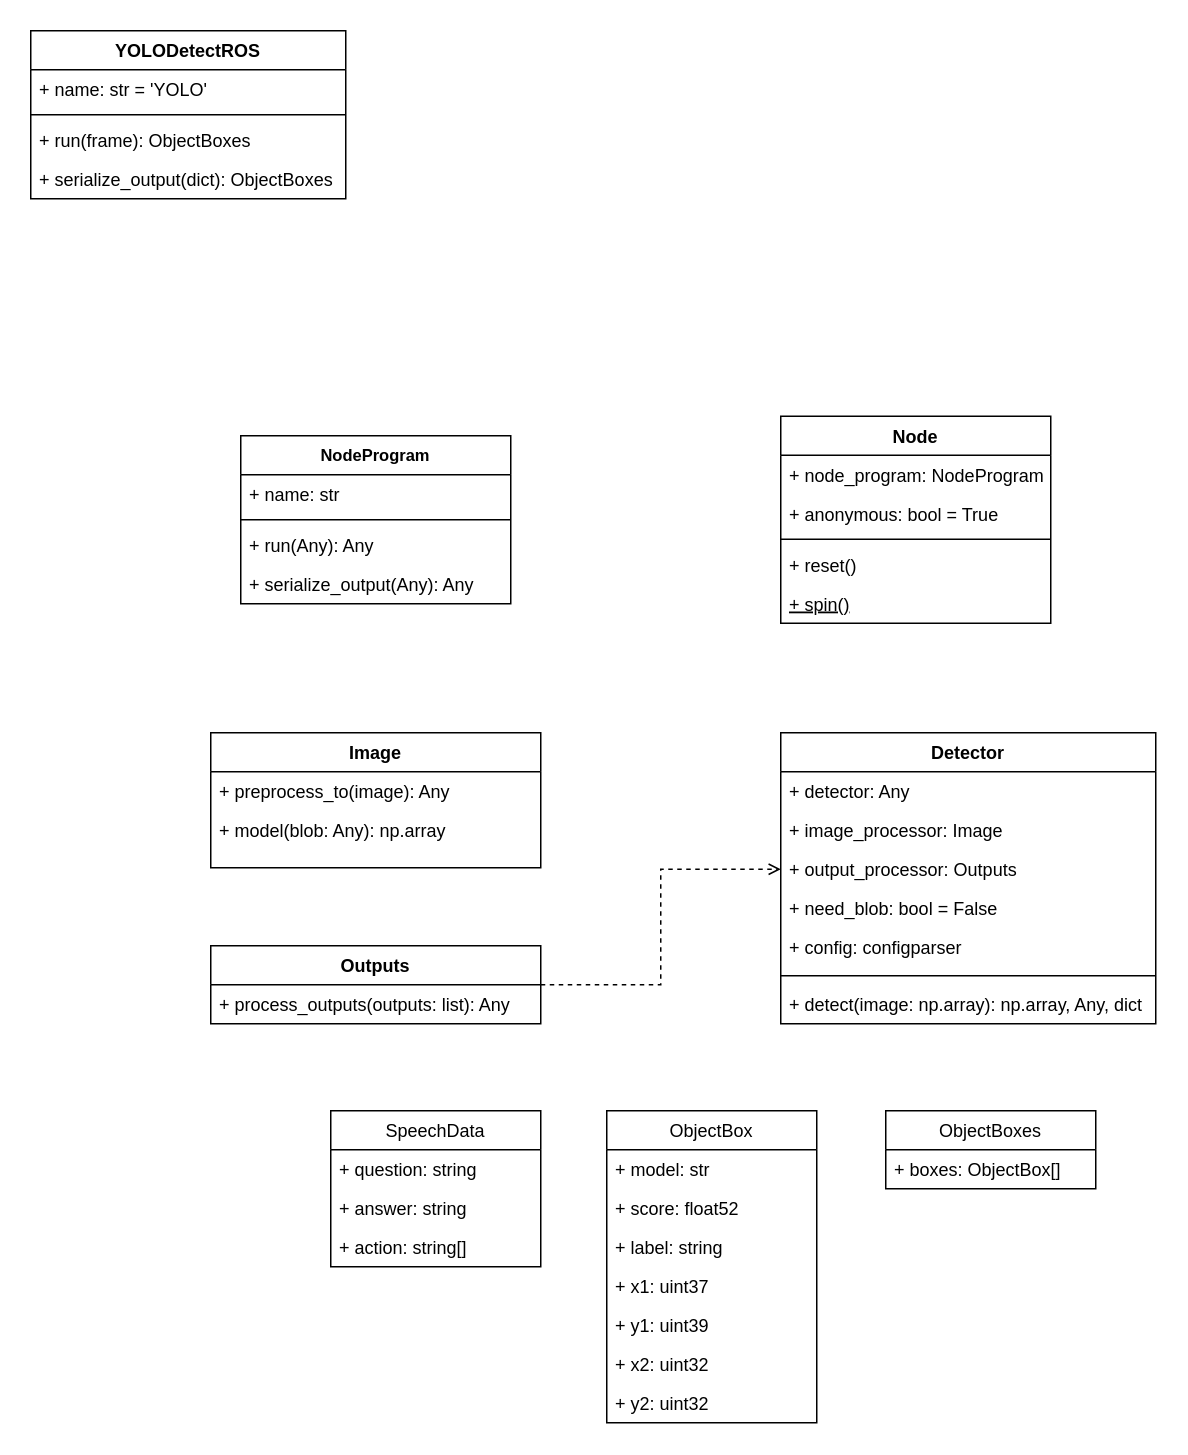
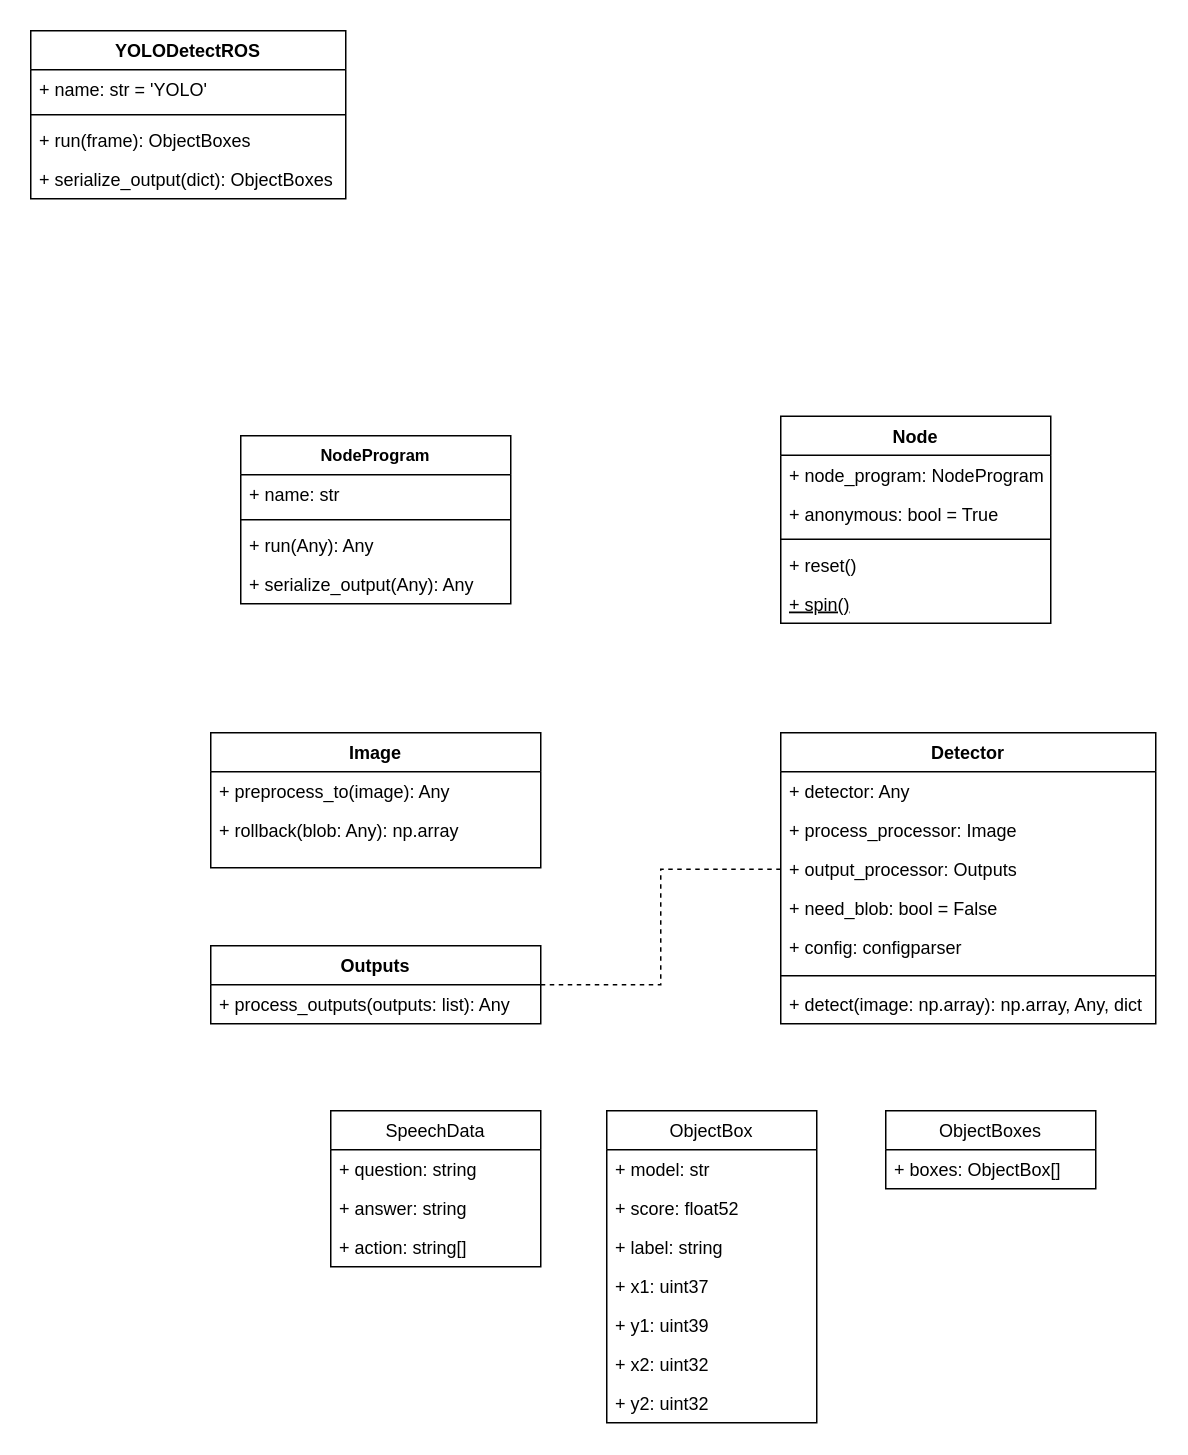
  <mxCell id="0" />
  <mxCell id="1" parent="0" />
  <mxCell id="2" value="Detector" style="swimlane;fontStyle=1;align=center;verticalAlign=top;childLayout=stackLayout;horizontal=1;startSize=26;horizontalStack=0;resizeParent=1;resizeParentMax=0;resizeLast=0;collapsible=1;marginBottom=0;" parent="1" vertex="1"><mxGeometry x="520" y="488" width="250" height="194" as="geometry" /></mxCell>
  <mxCell id="3" value="+ detector: Any" style="text;strokeColor=none;fillColor=none;align=left;verticalAlign=top;spacingLeft=4;spacingRight=4;overflow=hidden;rotatable=0;points=[[0,0.5],[1,0.5]];portConstraint=eastwest;" parent="2" vertex="1"><mxGeometry y="26" width="250" height="26" as="geometry" /></mxCell>
- <mxCell id="4" value="+ image_processor: Image" style="text;strokeColor=none;fillColor=none;align=left;verticalAlign=top;spacingLeft=4;spacingRight=4;overflow=hidden;rotatable=0;points=[[0,0.5],[1,0.5]];portConstraint=eastwest;" parent="2" vertex="1"><mxGeometry y="52" width="250" height="26" as="geometry" /></mxCell>
+ <mxCell id="4" value="+ process_processor: Image" style="text;strokeColor=none;fillColor=none;align=left;verticalAlign=top;spacingLeft=4;spacingRight=4;overflow=hidden;rotatable=0;points=[[0,0.5],[1,0.5]];portConstraint=eastwest;" parent="2" vertex="1"><mxGeometry y="52" width="250" height="26" as="geometry" /></mxCell>
  <mxCell id="5" value="+ output_processor: Outputs" style="text;strokeColor=none;fillColor=none;align=left;verticalAlign=top;spacingLeft=4;spacingRight=4;overflow=hidden;rotatable=0;points=[[0,0.5],[1,0.5]];portConstraint=eastwest;fontSize=12;" parent="2" vertex="1"><mxGeometry y="78" width="250" height="26" as="geometry" /></mxCell>
  <mxCell id="6" value="+ need_blob: bool = False" style="text;strokeColor=none;fillColor=none;align=left;verticalAlign=top;spacingLeft=4;spacingRight=4;overflow=hidden;rotatable=0;points=[[0,0.5],[1,0.5]];portConstraint=eastwest;" parent="2" vertex="1"><mxGeometry y="104" width="250" height="26" as="geometry" /></mxCell>
  <mxCell id="7" value="+ config: configparser" style="text;strokeColor=none;fillColor=none;align=left;verticalAlign=top;spacingLeft=4;spacingRight=4;overflow=hidden;rotatable=0;points=[[0,0.5],[1,0.5]];portConstraint=eastwest;fontSize=12;" parent="2" vertex="1"><mxGeometry y="130" width="250" height="26" as="geometry" /></mxCell>
  <mxCell id="8" value="" style="line;strokeWidth=1;fillColor=none;align=left;verticalAlign=middle;spacingTop=-1;spacingLeft=3;spacingRight=3;rotatable=0;labelPosition=right;points=[];portConstraint=eastwest;" parent="2" vertex="1"><mxGeometry y="156" width="250" height="12" as="geometry" /></mxCell>
  <mxCell id="9" value="+ detect(image: np.array): np.array, Any, dict" style="text;strokeColor=none;fillColor=none;align=left;verticalAlign=top;spacingLeft=4;spacingRight=4;overflow=hidden;rotatable=0;points=[[0,0.5],[1,0.5]];portConstraint=eastwest;" parent="2" vertex="1"><mxGeometry y="168" width="250" height="26" as="geometry" /></mxCell>
  <mxCell id="10" value="Image" style="swimlane;fontStyle=1;align=center;verticalAlign=top;childLayout=stackLayout;horizontal=1;startSize=26;horizontalStack=0;resizeParent=1;resizeLast=0;collapsible=1;marginBottom=0;rounded=0;shadow=0;strokeWidth=1;" parent="1" vertex="1"><mxGeometry x="140" y="488" width="220" height="90" as="geometry"><mxRectangle x="130" y="380" width="160" height="26" as="alternateBounds" /></mxGeometry></mxCell>
  <mxCell id="11" value="+ preprocess_to(image): Any" style="text;align=left;verticalAlign=top;spacingLeft=4;spacingRight=4;overflow=hidden;rotatable=0;points=[[0,0.5],[1,0.5]];portConstraint=eastwest;fontStyle=0" parent="10" vertex="1"><mxGeometry y="26" width="220" height="26" as="geometry" /></mxCell>
- <mxCell id="12" value="+ model(blob: Any): np.array" style="text;align=left;verticalAlign=top;spacingLeft=4;spacingRight=4;overflow=hidden;rotatable=0;points=[[0,0.5],[1,0.5]];portConstraint=eastwest;" parent="10" vertex="1"><mxGeometry y="52" width="220" height="26" as="geometry" /></mxCell>
- <mxCell id="13" style="edgeStyle=orthogonalEdgeStyle;rounded=0;orthogonalLoop=1;jettySize=auto;html=1;entryX=0;entryY=0.5;entryDx=0;entryDy=0;dashed=1;endArrow=open;endFill=0;fontSize=11;" parent="1" source="14" target="5" edge="1"><mxGeometry relative="1" as="geometry"><Array as="points"><mxPoint x="440" y="656" /><mxPoint x="440" y="579" /></Array></mxGeometry></mxCell>
+ <mxCell id="12" value="+ rollback(blob: Any): np.array" style="text;align=left;verticalAlign=top;spacingLeft=4;spacingRight=4;overflow=hidden;rotatable=0;points=[[0,0.5],[1,0.5]];portConstraint=eastwest;" parent="10" vertex="1"><mxGeometry y="52" width="220" height="26" as="geometry" /></mxCell>
+ <mxCell id="13" style="edgeStyle=orthogonalEdgeStyle;rounded=0;orthogonalLoop=1;jettySize=auto;html=1;entryX=0;entryY=0.5;entryDx=0;entryDy=0;dashed=1;endArrow=none;endFill=0;fontSize=11;" parent="1" source="14" target="5" edge="1"><mxGeometry relative="1" as="geometry"><Array as="points"><mxPoint x="440" y="656" /><mxPoint x="440" y="579" /></Array></mxGeometry></mxCell>
  <mxCell id="14" value="Outputs" style="swimlane;fontStyle=1;align=center;verticalAlign=top;childLayout=stackLayout;horizontal=1;startSize=26;horizontalStack=0;resizeParent=1;resizeParentMax=0;resizeLast=0;collapsible=1;marginBottom=0;fontSize=12;" parent="1" vertex="1"><mxGeometry x="140" y="630" width="220" height="52" as="geometry" /></mxCell>
  <mxCell id="15" value="+ process_outputs(outputs: list): Any" style="text;strokeColor=none;fillColor=none;align=left;verticalAlign=top;spacingLeft=4;spacingRight=4;overflow=hidden;rotatable=0;points=[[0,0.5],[1,0.5]];portConstraint=eastwest;" parent="14" vertex="1"><mxGeometry y="26" width="220" height="26" as="geometry" /></mxCell>
  <mxCell id="16" value="NodeProgram" style="swimlane;fontStyle=1;align=center;verticalAlign=top;childLayout=stackLayout;horizontal=1;startSize=26;horizontalStack=0;resizeParent=1;resizeParentMax=0;resizeLast=0;collapsible=1;marginBottom=0;fontSize=11;" parent="1" vertex="1"><mxGeometry x="160" y="290" width="180" height="112" as="geometry" /></mxCell>
  <mxCell id="17" value="+ name: str" style="text;strokeColor=none;fillColor=none;align=left;verticalAlign=top;spacingLeft=4;spacingRight=4;overflow=hidden;rotatable=0;points=[[0,0.5],[1,0.5]];portConstraint=eastwest;" parent="16" vertex="1"><mxGeometry y="26" width="180" height="26" as="geometry" /></mxCell>
  <mxCell id="18" value="" style="line;strokeWidth=1;fillColor=none;align=left;verticalAlign=middle;spacingTop=-1;spacingLeft=3;spacingRight=3;rotatable=0;labelPosition=right;points=[];portConstraint=eastwest;" parent="16" vertex="1"><mxGeometry y="52" width="180" height="8" as="geometry" /></mxCell>
  <mxCell id="19" value="+ run(Any): Any" style="text;strokeColor=none;fillColor=none;align=left;verticalAlign=top;spacingLeft=4;spacingRight=4;overflow=hidden;rotatable=0;points=[[0,0.5],[1,0.5]];portConstraint=eastwest;" vertex="1" parent="16"><mxGeometry y="60" width="180" height="26" as="geometry" /></mxCell>
  <mxCell id="20" value="+ serialize_output(Any): Any" style="text;strokeColor=none;fillColor=none;align=left;verticalAlign=top;spacingLeft=4;spacingRight=4;overflow=hidden;rotatable=0;points=[[0,0.5],[1,0.5]];portConstraint=eastwest;" parent="16" vertex="1"><mxGeometry y="86" width="180" height="26" as="geometry" /></mxCell>
  <mxCell id="21" value="ObjectBox" style="swimlane;fontStyle=0;childLayout=stackLayout;horizontal=1;startSize=26;fillColor=none;horizontalStack=0;resizeParent=1;resizeParentMax=0;resizeLast=0;collapsible=1;marginBottom=0;fontSize=12;" parent="1" vertex="1"><mxGeometry x="404" y="740" width="140" height="208" as="geometry" /></mxCell>
  <mxCell id="22" value="+ model: str" style="text;strokeColor=none;fillColor=none;align=left;verticalAlign=top;spacingLeft=4;spacingRight=4;overflow=hidden;rotatable=0;points=[[0,0.5],[1,0.5]];portConstraint=eastwest;" parent="21" vertex="1"><mxGeometry y="26" width="140" height="26" as="geometry" /></mxCell>
  <mxCell id="23" value="+ score: float52" style="text;strokeColor=none;fillColor=none;align=left;verticalAlign=top;spacingLeft=4;spacingRight=4;overflow=hidden;rotatable=0;points=[[0,0.5],[1,0.5]];portConstraint=eastwest;" parent="21" vertex="1"><mxGeometry y="52" width="140" height="26" as="geometry" /></mxCell>
  <mxCell id="24" value="+ label: string" style="text;strokeColor=none;fillColor=none;align=left;verticalAlign=top;spacingLeft=4;spacingRight=4;overflow=hidden;rotatable=0;points=[[0,0.5],[1,0.5]];portConstraint=eastwest;" parent="21" vertex="1"><mxGeometry y="78" width="140" height="26" as="geometry" /></mxCell>
  <mxCell id="25" value="+ x1: uint37" style="text;strokeColor=none;fillColor=none;align=left;verticalAlign=top;spacingLeft=4;spacingRight=4;overflow=hidden;rotatable=0;points=[[0,0.5],[1,0.5]];portConstraint=eastwest;" parent="21" vertex="1"><mxGeometry y="104" width="140" height="26" as="geometry" /></mxCell>
  <mxCell id="26" value="+ y1: uint39" style="text;strokeColor=none;fillColor=none;align=left;verticalAlign=top;spacingLeft=4;spacingRight=4;overflow=hidden;rotatable=0;points=[[0,0.5],[1,0.5]];portConstraint=eastwest;fontSize=12;" parent="21" vertex="1"><mxGeometry y="130" width="140" height="26" as="geometry" /></mxCell>
  <mxCell id="27" value="+ x2: uint32" style="text;strokeColor=none;fillColor=none;align=left;verticalAlign=top;spacingLeft=4;spacingRight=4;overflow=hidden;rotatable=0;points=[[0,0.5],[1,0.5]];portConstraint=eastwest;fontSize=12;" parent="21" vertex="1"><mxGeometry y="156" width="140" height="26" as="geometry" /></mxCell>
  <mxCell id="28" value="+ y2: uint32" style="text;strokeColor=none;fillColor=none;align=left;verticalAlign=top;spacingLeft=4;spacingRight=4;overflow=hidden;rotatable=0;points=[[0,0.5],[1,0.5]];portConstraint=eastwest;fontSize=12;" parent="21" vertex="1"><mxGeometry y="182" width="140" height="26" as="geometry" /></mxCell>
  <mxCell id="29" value="SpeechData" style="swimlane;fontStyle=0;childLayout=stackLayout;horizontal=1;startSize=26;fillColor=none;horizontalStack=0;resizeParent=1;resizeParentMax=0;resizeLast=0;collapsible=1;marginBottom=0;fontSize=12;" parent="1" vertex="1"><mxGeometry x="220" y="740" width="140" height="104" as="geometry" /></mxCell>
  <mxCell id="30" value="+ question: string" style="text;strokeColor=none;fillColor=none;align=left;verticalAlign=top;spacingLeft=4;spacingRight=4;overflow=hidden;rotatable=0;points=[[0,0.5],[1,0.5]];portConstraint=eastwest;fontSize=12;" parent="29" vertex="1"><mxGeometry y="26" width="140" height="26" as="geometry" /></mxCell>
  <mxCell id="31" value="+ answer: string" style="text;strokeColor=none;fillColor=none;align=left;verticalAlign=top;spacingLeft=4;spacingRight=4;overflow=hidden;rotatable=0;points=[[0,0.5],[1,0.5]];portConstraint=eastwest;" parent="29" vertex="1"><mxGeometry y="52" width="140" height="26" as="geometry" /></mxCell>
  <mxCell id="32" value="+ action: string[]" style="text;strokeColor=none;fillColor=none;align=left;verticalAlign=top;spacingLeft=4;spacingRight=4;overflow=hidden;rotatable=0;points=[[0,0.5],[1,0.5]];portConstraint=eastwest;" parent="29" vertex="1"><mxGeometry y="78" width="140" height="26" as="geometry" /></mxCell>
  <mxCell id="33" value="ObjectBoxes" style="swimlane;fontStyle=0;childLayout=stackLayout;horizontal=1;startSize=26;fillColor=none;horizontalStack=0;resizeParent=1;resizeParentMax=0;resizeLast=0;collapsible=1;marginBottom=0;" parent="1" vertex="1"><mxGeometry x="590" y="740" width="140" height="52" as="geometry" /></mxCell>
  <mxCell id="34" value="+ boxes: ObjectBox[]" style="text;strokeColor=none;fillColor=none;align=left;verticalAlign=top;spacingLeft=4;spacingRight=4;overflow=hidden;rotatable=0;points=[[0,0.5],[1,0.5]];portConstraint=eastwest;" parent="33" vertex="1"><mxGeometry y="26" width="140" height="26" as="geometry" /></mxCell>
  <mxCell id="35" value="Node" style="swimlane;fontStyle=1;align=center;verticalAlign=top;childLayout=stackLayout;horizontal=1;startSize=26;horizontalStack=0;resizeParent=1;resizeParentMax=0;resizeLast=0;collapsible=1;marginBottom=0;fontSize=12;" parent="1" vertex="1"><mxGeometry x="520" y="277" width="180" height="138" as="geometry" /></mxCell>
  <mxCell id="36" value="+ node_program: NodeProgram" style="text;strokeColor=none;fillColor=none;align=left;verticalAlign=top;spacingLeft=4;spacingRight=4;overflow=hidden;rotatable=0;points=[[0,0.5],[1,0.5]];portConstraint=eastwest;" parent="35" vertex="1"><mxGeometry y="26" width="180" height="26" as="geometry" /></mxCell>
  <mxCell id="37" value="+ anonymous: bool = True" style="text;strokeColor=none;fillColor=none;align=left;verticalAlign=top;spacingLeft=4;spacingRight=4;overflow=hidden;rotatable=0;points=[[0,0.5],[1,0.5]];portConstraint=eastwest;fontSize=12;" parent="35" vertex="1"><mxGeometry y="52" width="180" height="26" as="geometry" /></mxCell>
  <mxCell id="38" value="" style="line;strokeWidth=1;fillColor=none;align=left;verticalAlign=middle;spacingTop=-1;spacingLeft=3;spacingRight=3;rotatable=0;labelPosition=right;points=[];portConstraint=eastwest;" parent="35" vertex="1"><mxGeometry y="78" width="180" height="8" as="geometry" /></mxCell>
  <mxCell id="39" value="+ reset()" style="text;strokeColor=none;fillColor=none;align=left;verticalAlign=top;spacingLeft=4;spacingRight=4;overflow=hidden;rotatable=0;points=[[0,0.5],[1,0.5]];portConstraint=eastwest;fontStyle=0" parent="35" vertex="1"><mxGeometry y="86" width="180" height="26" as="geometry" /></mxCell>
  <mxCell id="40" value="+ spin()" style="text;strokeColor=none;fillColor=none;align=left;verticalAlign=top;spacingLeft=4;spacingRight=4;overflow=hidden;rotatable=0;points=[[0,0.5],[1,0.5]];portConstraint=eastwest;fontSize=12;fontStyle=4" parent="35" vertex="1"><mxGeometry y="112" width="180" height="26" as="geometry" /></mxCell>
  <mxCell id="41" value="YOLODetectROS" style="swimlane;fontStyle=1;align=center;verticalAlign=top;childLayout=stackLayout;horizontal=1;startSize=26;horizontalStack=0;resizeParent=1;resizeParentMax=0;resizeLast=0;collapsible=1;marginBottom=0;" vertex="1" parent="1"><mxGeometry x="20" y="20" width="210" height="112" as="geometry" /></mxCell>
  <mxCell id="42" value="+ name: str = 'YOLO'" style="text;strokeColor=none;fillColor=none;align=left;verticalAlign=top;spacingLeft=4;spacingRight=4;overflow=hidden;rotatable=0;points=[[0,0.5],[1,0.5]];portConstraint=eastwest;" vertex="1" parent="41"><mxGeometry y="26" width="210" height="26" as="geometry" /></mxCell>
  <mxCell id="43" value="" style="line;strokeWidth=1;fillColor=none;align=left;verticalAlign=middle;spacingTop=-1;spacingLeft=3;spacingRight=3;rotatable=0;labelPosition=right;points=[];portConstraint=eastwest;" vertex="1" parent="41"><mxGeometry y="52" width="210" height="8" as="geometry" /></mxCell>
  <mxCell id="44" value="+ run(frame): ObjectBoxes" style="text;strokeColor=none;fillColor=none;align=left;verticalAlign=top;spacingLeft=4;spacingRight=4;overflow=hidden;rotatable=0;points=[[0,0.5],[1,0.5]];portConstraint=eastwest;" vertex="1" parent="41"><mxGeometry y="60" width="210" height="26" as="geometry" /></mxCell>
  <mxCell id="45" value="+ serialize_output(dict): ObjectBoxes" style="text;strokeColor=none;fillColor=none;align=left;verticalAlign=top;spacingLeft=4;spacingRight=4;overflow=hidden;rotatable=0;points=[[0,0.5],[1,0.5]];portConstraint=eastwest;" vertex="1" parent="41"><mxGeometry y="86" width="210" height="26" as="geometry" /></mxCell>
